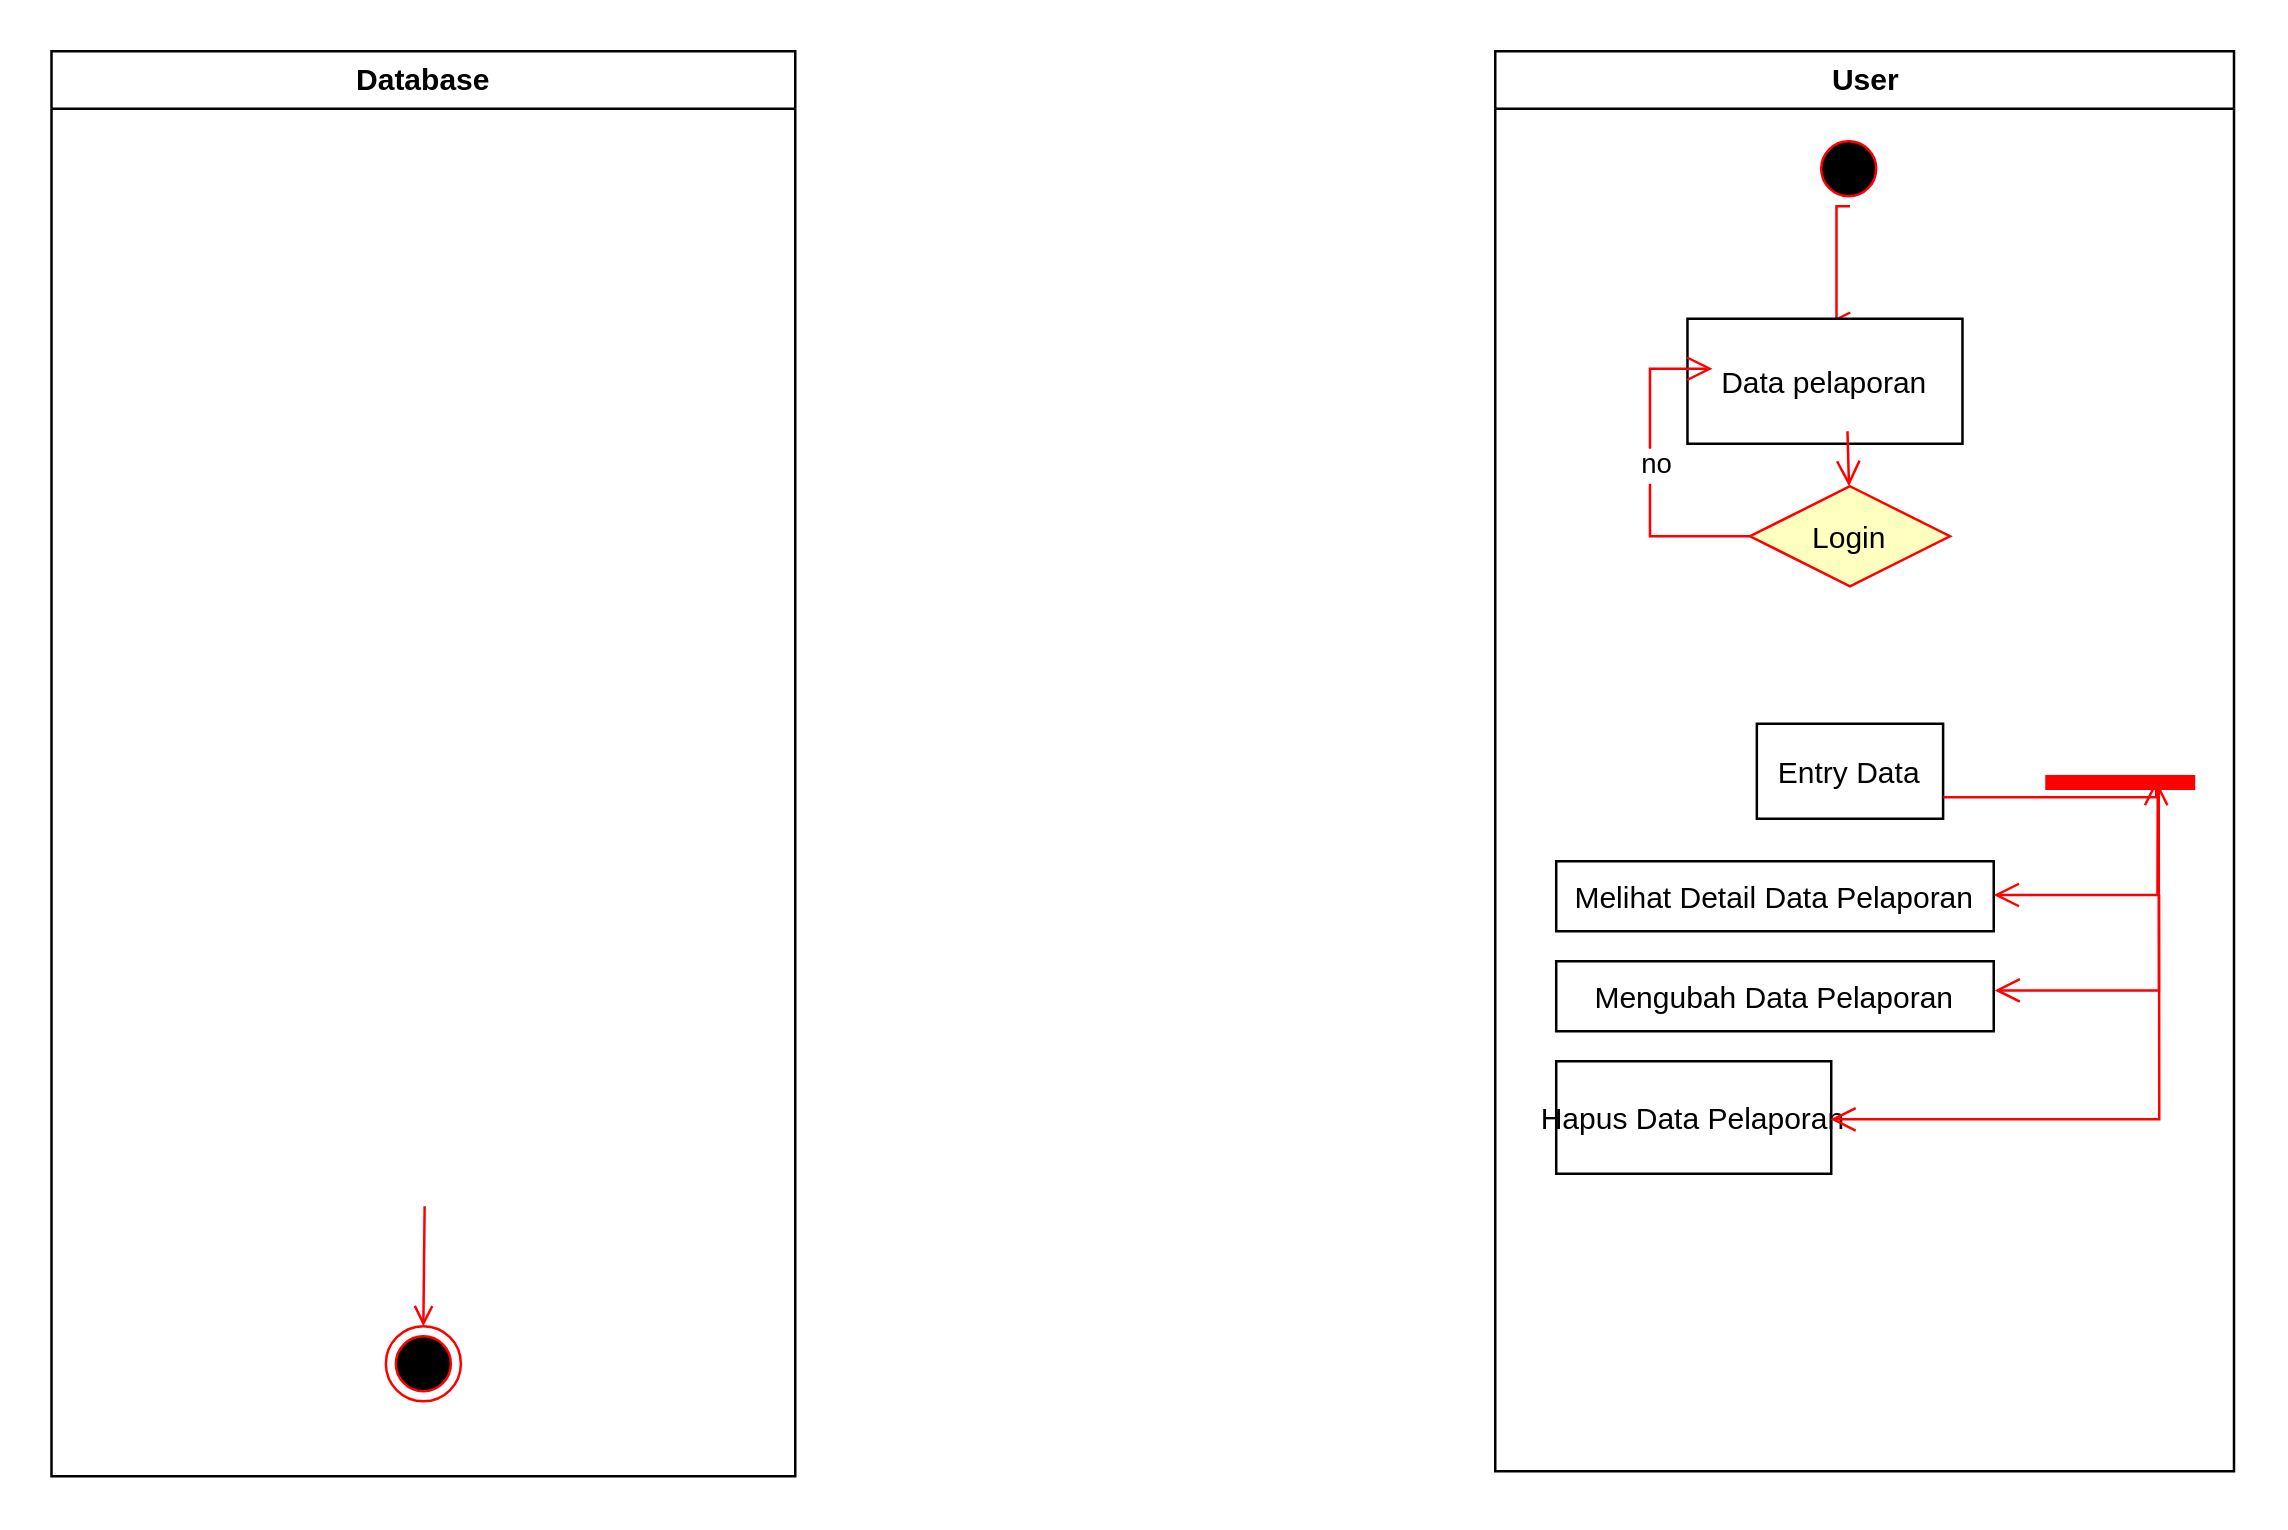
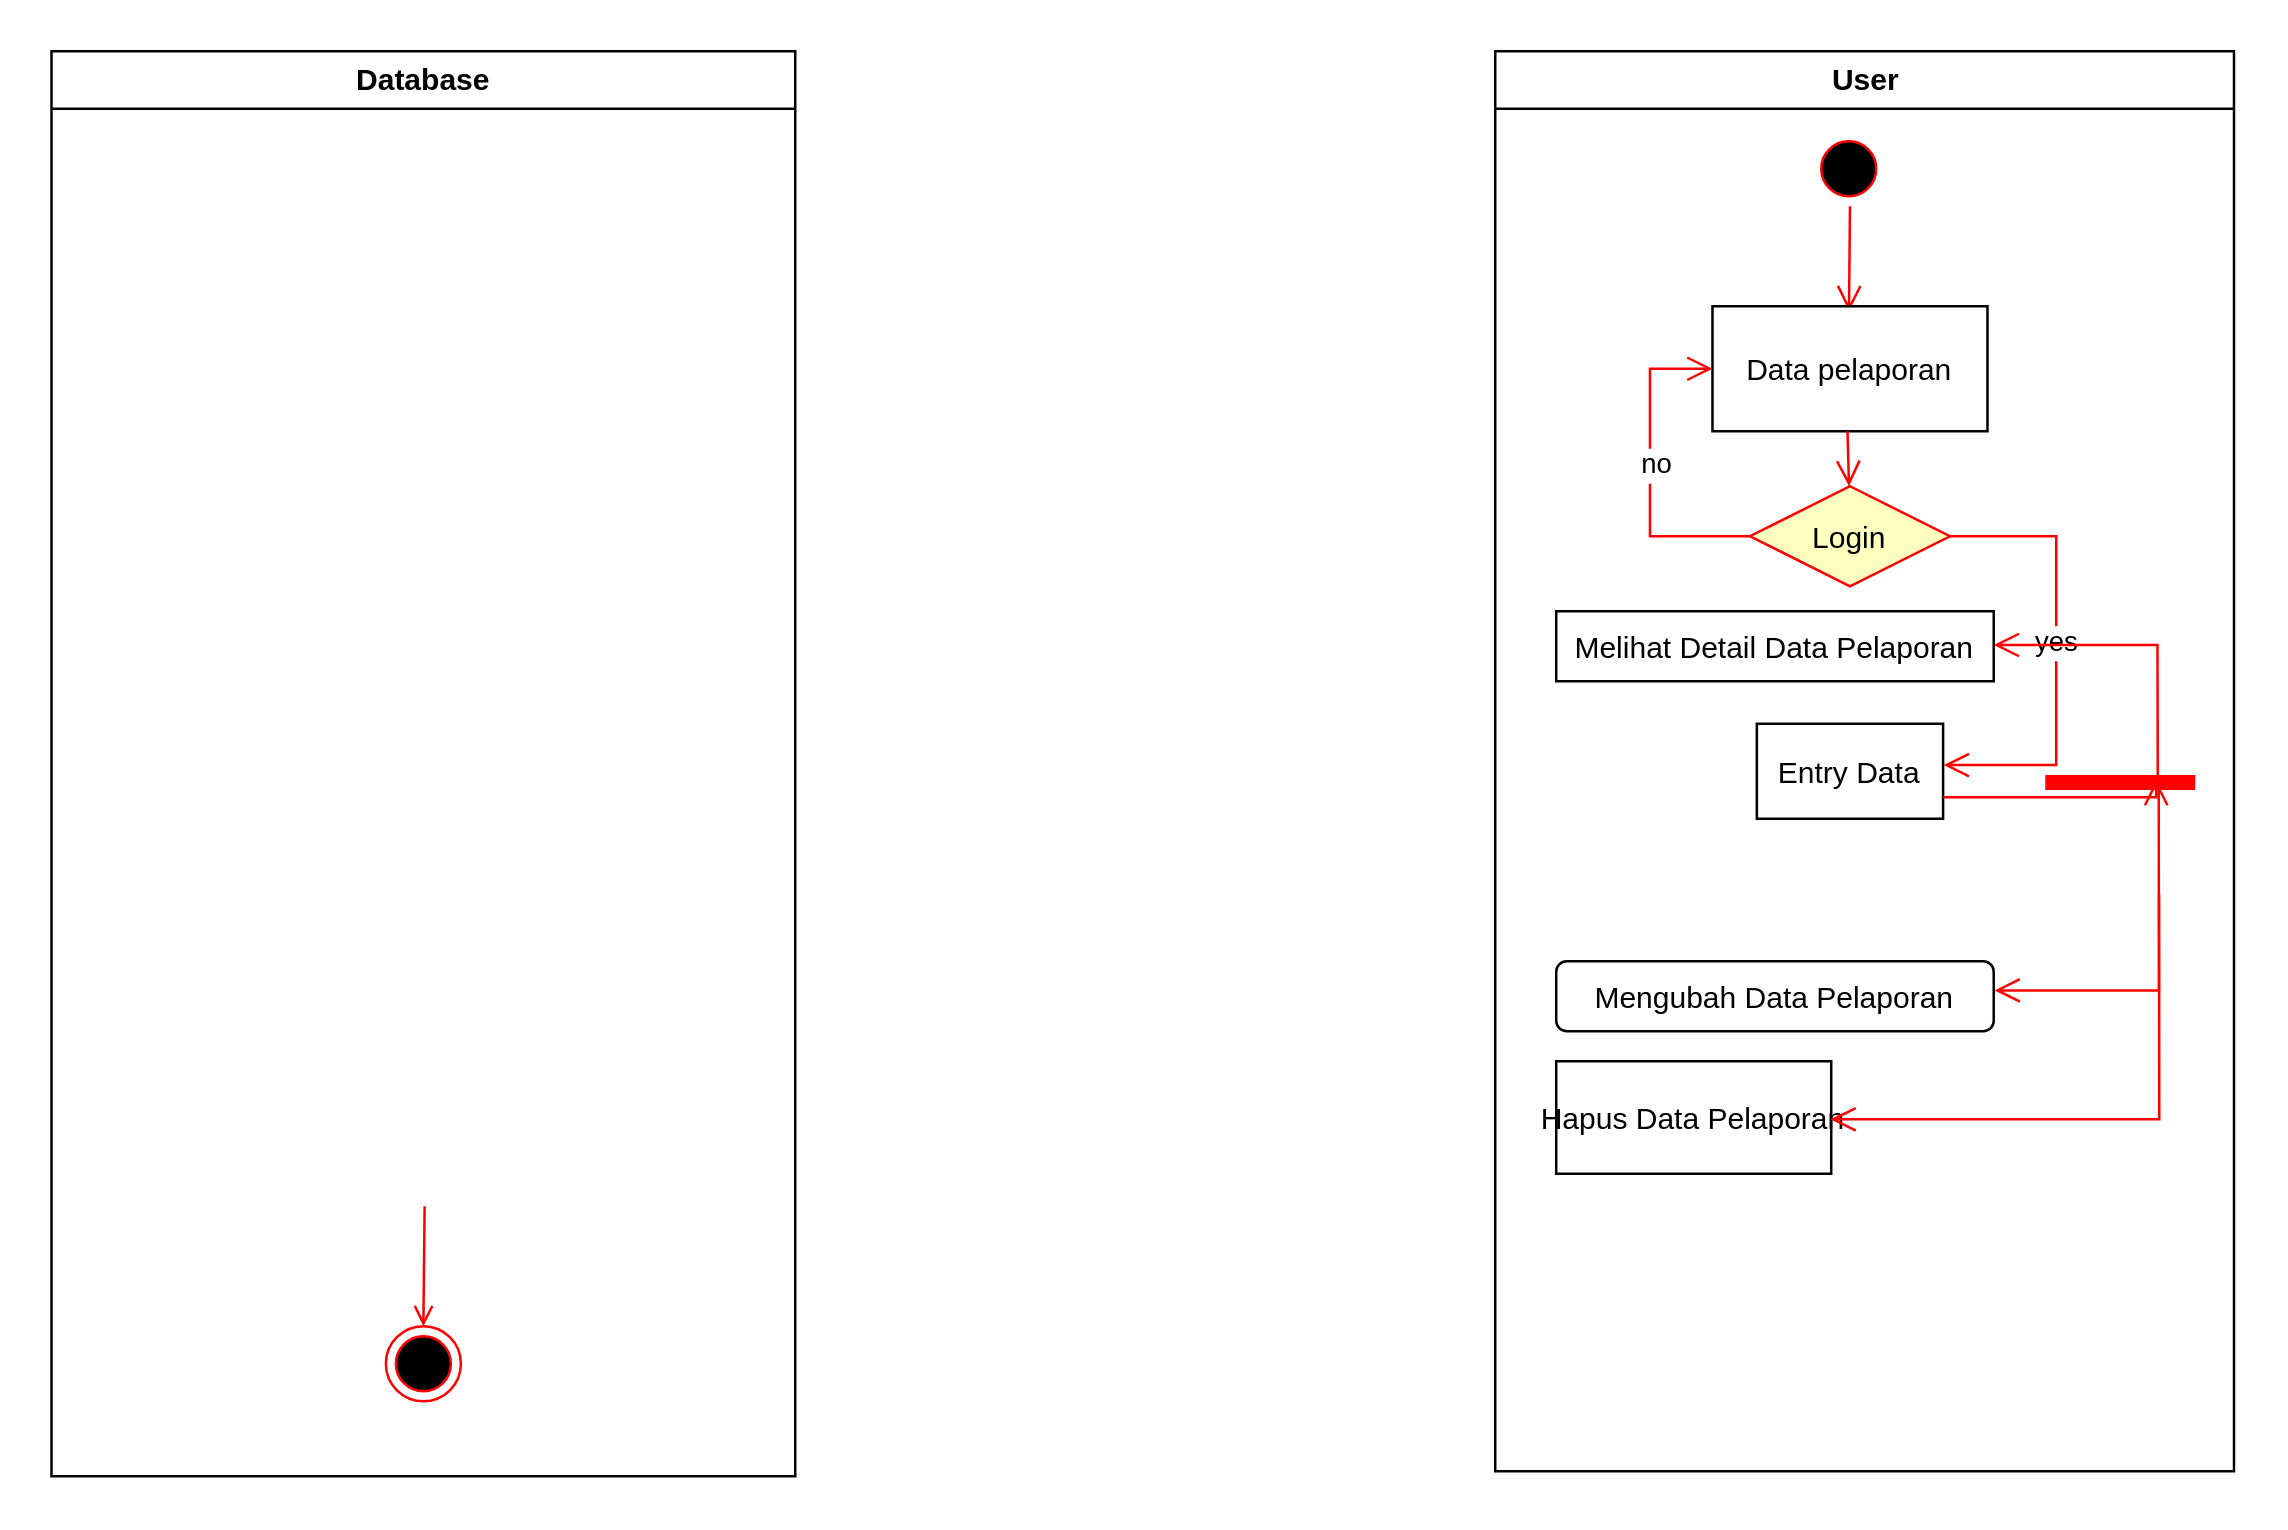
  <mxCell id="0" />
  <mxCell id="1" parent="0" />
  <mxCell id="2" value="Database" style="swimlane;whiteSpace=wrap" parent="1" vertex="1"><mxGeometry x="20" y="20" width="297.5" height="570" as="geometry" /></mxCell>
  <mxCell id="3" value="" style="ellipse;shape=endState;fillColor=#000000;strokeColor=#ff0000" parent="2" vertex="1"><mxGeometry x="133.75" y="510" width="30" height="30" as="geometry" /></mxCell>
  <mxCell id="4" value="" style="endArrow=open;strokeColor=#FF0000;endFill=1;rounded=0" parent="2" target="3" edge="1"><mxGeometry relative="1" as="geometry"><mxPoint x="149.25" y="462" as="sourcePoint" /></mxGeometry></mxCell>
  <mxCell id="5" value="User" style="swimlane;whiteSpace=wrap" parent="1" vertex="1"><mxGeometry x="597.5" y="20" width="295.5" height="568" as="geometry" /></mxCell>
  <mxCell id="6" value="" style="ellipse;shape=startState;fillColor=#000000;strokeColor=#ff0000;" parent="5" vertex="1"><mxGeometry x="126.39" y="32" width="30" height="30" as="geometry" /></mxCell>
  <mxCell id="7" value="" style="edgeStyle=elbowEdgeStyle;elbow=horizontal;verticalAlign=bottom;endArrow=open;endSize=8;strokeColor=#FF0000;endFill=1;rounded=0;entryX=0.5;entryY=0.04;entryDx=0;entryDy=0;entryPerimeter=0;" parent="5" target="8" edge="1"><mxGeometry x="126.89" y="32" as="geometry"><mxPoint x="141.89" y="102" as="targetPoint" /><mxPoint x="141.89" y="62" as="sourcePoint" /></mxGeometry></mxCell>
- <mxCell id="8" value="Data pelaporan" style="" parent="5" vertex="1"><mxGeometry x="76.89" y="107" width="110" height="50" as="geometry" /></mxCell>
+ <mxCell id="8" value="Data pelaporan" style="" parent="5" vertex="1"><mxGeometry x="86.89" y="102" width="110" height="50" as="geometry" /></mxCell>
  <mxCell id="9" value="no" style="edgeStyle=elbowEdgeStyle;elbow=horizontal;align=left;verticalAlign=bottom;endArrow=open;endSize=8;strokeColor=#FF0000;endFill=1;rounded=0;exitX=0;exitY=0.5;exitDx=0;exitDy=0;" edge="1" parent="5" source="10"><mxGeometry x="-0.091" y="5" relative="1" as="geometry"><mxPoint x="86.89" y="127" as="targetPoint" /><Array as="points"><mxPoint x="61.89" y="176.5" /></Array><mxPoint x="56.89" y="234" as="sourcePoint" /><mxPoint as="offset" /></mxGeometry></mxCell>
  <mxCell id="10" value="Login" style="rhombus;fillColor=#ffffc0;strokeColor=#ff0000;" vertex="1" parent="5"><mxGeometry x="101.89" y="174" width="80" height="40" as="geometry" /></mxCell>
  <mxCell id="11" value="Entry Data" style="" parent="5" vertex="1"><mxGeometry x="104.64" y="269" width="74.5" height="38" as="geometry" /></mxCell>
+ <mxCell id="12" value="yes" style="edgeStyle=elbowEdgeStyle;elbow=horizontal;align=left;verticalAlign=bottom;endArrow=open;endSize=8;strokeColor=#FF0000;endFill=1;rounded=0;entryX=1.003;entryY=0.435;entryDx=0;entryDy=0;entryPerimeter=0;" edge="1" parent="5" source="10" target="11"><mxGeometry x="0.048" y="-10" relative="1" as="geometry"><mxPoint x="194.39" y="244" as="targetPoint" /><Array as="points"><mxPoint x="224.39" y="234" /></Array><mxPoint x="129.39" y="204" as="sourcePoint" /><mxPoint as="offset" /></mxGeometry></mxCell>
  <mxCell id="13" value="" style="edgeStyle=elbowEdgeStyle;elbow=horizontal;verticalAlign=bottom;endArrow=open;endSize=8;strokeColor=#FF0000;endFill=1;rounded=0;" edge="1" parent="5"><mxGeometry x="-21.11" y="-6" as="geometry"><mxPoint x="141.39" y="174" as="targetPoint" /><mxPoint x="140.89" y="152" as="sourcePoint" /></mxGeometry></mxCell>
- <mxCell id="14" value="Melihat Detail Data Pelaporan" style="" vertex="1" parent="5"><mxGeometry x="24.39" y="324" width="175" height="28" as="geometry" /></mxCell>
- <mxCell id="15" value="Mengubah Data Pelaporan" style="" vertex="1" parent="5"><mxGeometry x="24.39" y="364" width="175" height="28" as="geometry" /></mxCell>
+ <mxCell id="14" value="Melihat Detail Data Pelaporan" style="" vertex="1" parent="5"><mxGeometry x="24.39" y="224" width="175" height="28" as="geometry" /></mxCell>
+ <mxCell id="15" value="Mengubah Data Pelaporan" style="rounded=1;" vertex="1" parent="5"><mxGeometry x="24.39" y="364" width="175" height="28" as="geometry" /></mxCell>
  <mxCell id="16" value="" style="edgeStyle=elbowEdgeStyle;elbow=horizontal;verticalAlign=bottom;endArrow=open;endSize=8;strokeColor=#FF0000;endFill=1;rounded=0;entryX=1.002;entryY=0.417;entryDx=0;entryDy=0;entryPerimeter=0;" edge="1" parent="5" target="15"><mxGeometry x="-711.26" y="101.59" as="geometry"><mxPoint x="240.39" y="377.496" as="targetPoint" /><mxPoint x="265.39" y="294" as="sourcePoint" /><Array as="points"><mxPoint x="265.48" y="394.59" /><mxPoint x="-85.52" y="404.59" /><mxPoint x="315.48" y="394.59" /><mxPoint x="215.48" y="387.59" /><mxPoint x="-84.52" y="394.59" /><mxPoint x="155.48" y="384.59" /><mxPoint x="-85.52" y="414.59" /><mxPoint x="-54.52" y="414.59" /><mxPoint x="-24.52" y="404.59" /><mxPoint x="45.48" y="394.59" /><mxPoint x="205.48" y="394.59" /></Array></mxGeometry></mxCell>
  <mxCell id="17" value="Hapus Data Pelaporan" style="" vertex="1" parent="5"><mxGeometry x="24.39" y="404" width="110" height="45" as="geometry" /></mxCell>
  <mxCell id="18" value="" style="edgeStyle=elbowEdgeStyle;elbow=horizontal;verticalAlign=bottom;endArrow=open;endSize=8;strokeColor=#FF0000;endFill=1;rounded=0;entryX=0.997;entryY=0.516;entryDx=0;entryDy=0;entryPerimeter=0;" edge="1" parent="5" target="17"><mxGeometry x="-858.13" y="16.67" as="geometry"><mxPoint x="200.395" y="418.924" as="targetPoint" /><mxPoint x="265.52" y="337.08" as="sourcePoint" /><Array as="points"><mxPoint x="265.61" y="437.67" /><mxPoint x="-85.39" y="447.67" /><mxPoint x="315.61" y="437.67" /><mxPoint x="215.61" y="430.67" /><mxPoint x="-84.39" y="437.67" /><mxPoint x="155.61" y="427.67" /><mxPoint x="-85.39" y="457.67" /><mxPoint x="-54.39" y="457.67" /><mxPoint x="-24.39" y="447.67" /><mxPoint x="45.61" y="437.67" /><mxPoint x="205.61" y="437.67" /></Array></mxGeometry></mxCell>
  <mxCell id="19" value="" style="edgeStyle=elbowEdgeStyle;elbow=horizontal;verticalAlign=bottom;endArrow=open;endSize=8;strokeColor=#FF0000;endFill=1;rounded=0;exitX=1.001;exitY=0.774;exitDx=0;exitDy=0;exitPerimeter=0;entryX=0.75;entryY=0.5;entryDx=0;entryDy=0;entryPerimeter=0;" edge="1" parent="5" source="11"><mxGeometry x="-37.85" y="99" as="geometry"><mxPoint x="265.015" y="291.5" as="targetPoint" /><mxPoint x="184.39" y="264" as="sourcePoint" /><Array as="points"><mxPoint x="264.39" y="274" /><mxPoint x="494.39" y="264" /><mxPoint x="143.39" y="274" /><mxPoint x="544.39" y="264" /><mxPoint x="444.39" y="257" /><mxPoint x="144.39" y="264" /><mxPoint x="384.39" y="254" /><mxPoint x="143.39" y="284" /><mxPoint x="174.39" y="284" /><mxPoint x="204.39" y="274" /><mxPoint x="274.39" y="264" /><mxPoint x="434.39" y="264" /></Array></mxGeometry></mxCell>
  <mxCell id="20" value="" style="edgeStyle=elbowEdgeStyle;elbow=horizontal;verticalAlign=bottom;endArrow=open;endSize=8;strokeColor=#FF0000;endFill=1;rounded=0;entryX=1;entryY=0.482;entryDx=0;entryDy=0;entryPerimeter=0;exitX=0.75;exitY=0.5;exitDx=0;exitDy=0;exitPerimeter=0;" edge="1" parent="5" target="14"><mxGeometry x="2.24" y="169.59" as="geometry"><mxPoint x="309.3" y="404" as="targetPoint" /><mxPoint x="265.015" y="291.5" as="sourcePoint" /><Array as="points"><mxPoint x="264.89" y="314" /><mxPoint x="183.48" y="344.59" /><mxPoint x="584.48" y="334.59" /><mxPoint x="484.48" y="327.59" /><mxPoint x="184.48" y="334.59" /><mxPoint x="424.48" y="324.59" /><mxPoint x="183.48" y="354.59" /><mxPoint x="214.48" y="354.59" /><mxPoint x="244.48" y="344.59" /><mxPoint x="314.48" y="334.59" /><mxPoint x="474.48" y="334.59" /></Array></mxGeometry></mxCell>
  <mxCell id="21" value="" style="shape=line;strokeWidth=6;strokeColor=#ff0000;rotation=0;" vertex="1" parent="5"><mxGeometry x="220" y="285" width="60" height="15" as="geometry" /></mxCell>
